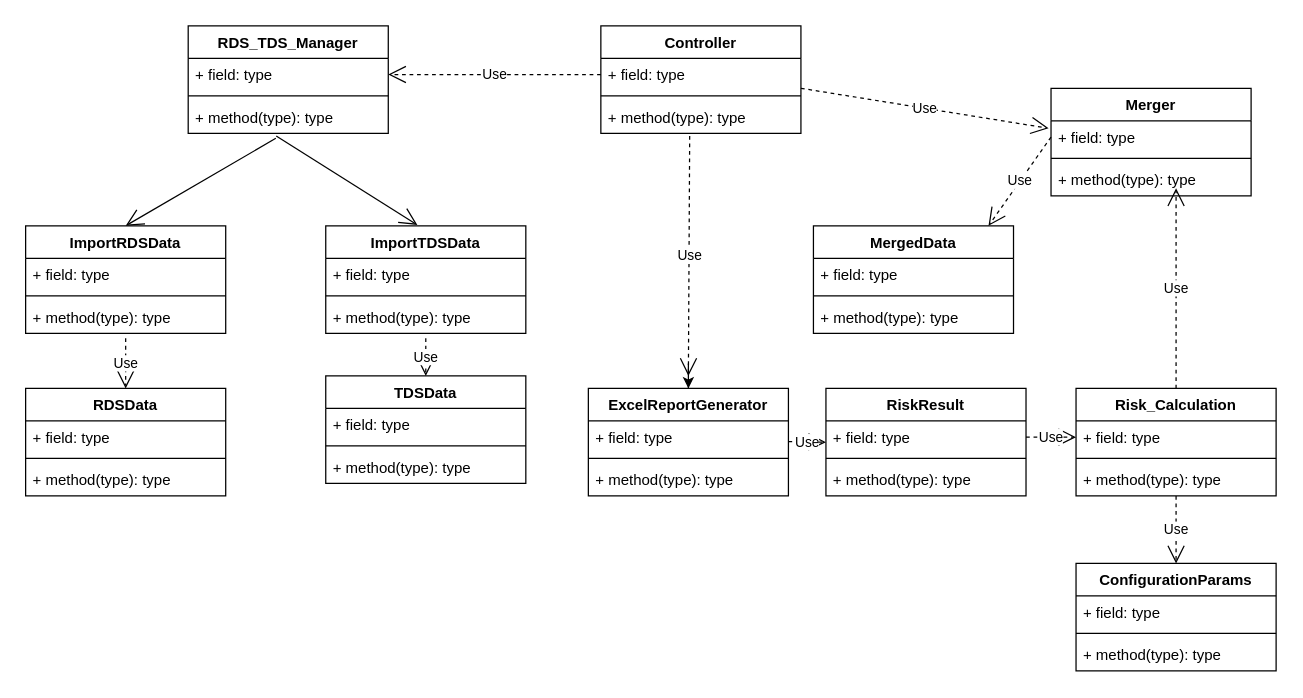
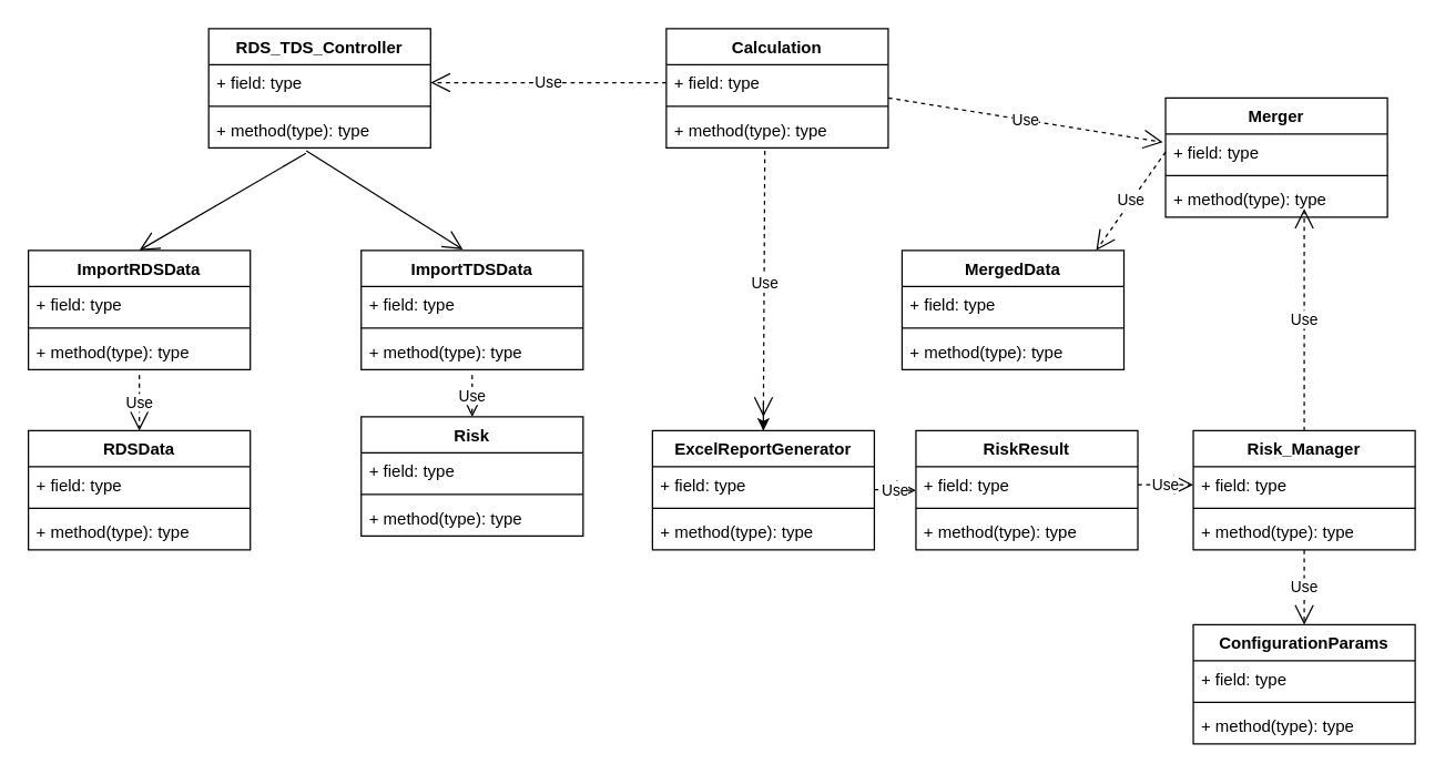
  <mxCell id="0" />
  <mxCell id="1" parent="0" />
  <mxCell id="2" value="ImportRDSData" style="swimlane;fontStyle=1;align=center;verticalAlign=top;childLayout=stackLayout;horizontal=1;startSize=26;horizontalStack=0;resizeParent=1;resizeParentMax=0;resizeLast=0;collapsible=1;marginBottom=0;" vertex="1" parent="1"><mxGeometry x="20" y="180" width="160" height="86" as="geometry" /></mxCell>
  <mxCell id="3" value="+ field: type" style="text;strokeColor=none;fillColor=none;align=left;verticalAlign=top;spacingLeft=4;spacingRight=4;overflow=hidden;rotatable=0;points=[[0,0.5],[1,0.5]];portConstraint=eastwest;" vertex="1" parent="2"><mxGeometry y="26" width="160" height="26" as="geometry" /></mxCell>
  <mxCell id="4" value="" style="line;strokeWidth=1;fillColor=none;align=left;verticalAlign=middle;spacingTop=-1;spacingLeft=3;spacingRight=3;rotatable=0;labelPosition=right;points=[];portConstraint=eastwest;" vertex="1" parent="2"><mxGeometry y="52" width="160" height="8" as="geometry" /></mxCell>
  <mxCell id="5" value="+ method(type): type" style="text;strokeColor=none;fillColor=none;align=left;verticalAlign=top;spacingLeft=4;spacingRight=4;overflow=hidden;rotatable=0;points=[[0,0.5],[1,0.5]];portConstraint=eastwest;" vertex="1" parent="2"><mxGeometry y="60" width="160" height="26" as="geometry" /></mxCell>
  <mxCell id="6" value="ImportTDSData" style="swimlane;fontStyle=1;align=center;verticalAlign=top;childLayout=stackLayout;horizontal=1;startSize=26;horizontalStack=0;resizeParent=1;resizeParentMax=0;resizeLast=0;collapsible=1;marginBottom=0;" vertex="1" parent="1"><mxGeometry x="260" y="180" width="160" height="86" as="geometry" /></mxCell>
  <mxCell id="7" value="+ field: type" style="text;strokeColor=none;fillColor=none;align=left;verticalAlign=top;spacingLeft=4;spacingRight=4;overflow=hidden;rotatable=0;points=[[0,0.5],[1,0.5]];portConstraint=eastwest;" vertex="1" parent="6"><mxGeometry y="26" width="160" height="26" as="geometry" /></mxCell>
  <mxCell id="8" value="" style="line;strokeWidth=1;fillColor=none;align=left;verticalAlign=middle;spacingTop=-1;spacingLeft=3;spacingRight=3;rotatable=0;labelPosition=right;points=[];portConstraint=eastwest;" vertex="1" parent="6"><mxGeometry y="52" width="160" height="8" as="geometry" /></mxCell>
  <mxCell id="9" value="+ method(type): type" style="text;strokeColor=none;fillColor=none;align=left;verticalAlign=top;spacingLeft=4;spacingRight=4;overflow=hidden;rotatable=0;points=[[0,0.5],[1,0.5]];portConstraint=eastwest;" vertex="1" parent="6"><mxGeometry y="60" width="160" height="26" as="geometry" /></mxCell>
- <mxCell id="10" value="RDS_TDS_Manager" style="swimlane;fontStyle=1;align=center;verticalAlign=top;childLayout=stackLayout;horizontal=1;startSize=26;horizontalStack=0;resizeParent=1;resizeParentMax=0;resizeLast=0;collapsible=1;marginBottom=0;" vertex="1" parent="1"><mxGeometry x="150" y="20" width="160" height="86" as="geometry" /></mxCell>
+ <mxCell id="10" value="RDS_TDS_Controller" style="swimlane;fontStyle=1;align=center;verticalAlign=top;childLayout=stackLayout;horizontal=1;startSize=26;horizontalStack=0;resizeParent=1;resizeParentMax=0;resizeLast=0;collapsible=1;marginBottom=0;" vertex="1" parent="1"><mxGeometry x="150" y="20" width="160" height="86" as="geometry" /></mxCell>
  <mxCell id="11" value="+ field: type" style="text;strokeColor=none;fillColor=none;align=left;verticalAlign=top;spacingLeft=4;spacingRight=4;overflow=hidden;rotatable=0;points=[[0,0.5],[1,0.5]];portConstraint=eastwest;" vertex="1" parent="10"><mxGeometry y="26" width="160" height="26" as="geometry" /></mxCell>
  <mxCell id="12" value="" style="line;strokeWidth=1;fillColor=none;align=left;verticalAlign=middle;spacingTop=-1;spacingLeft=3;spacingRight=3;rotatable=0;labelPosition=right;points=[];portConstraint=eastwest;" vertex="1" parent="10"><mxGeometry y="52" width="160" height="8" as="geometry" /></mxCell>
  <mxCell id="13" value="+ method(type): type" style="text;strokeColor=none;fillColor=none;align=left;verticalAlign=top;spacingLeft=4;spacingRight=4;overflow=hidden;rotatable=0;points=[[0,0.5],[1,0.5]];portConstraint=eastwest;" vertex="1" parent="10"><mxGeometry y="60" width="160" height="26" as="geometry" /></mxCell>
  <mxCell id="14" value="Merger" style="swimlane;fontStyle=1;align=center;verticalAlign=top;childLayout=stackLayout;horizontal=1;startSize=26;horizontalStack=0;resizeParent=1;resizeParentMax=0;resizeLast=0;collapsible=1;marginBottom=0;" vertex="1" parent="1"><mxGeometry x="840" y="70" width="160" height="86" as="geometry" /></mxCell>
  <mxCell id="15" value="+ field: type" style="text;strokeColor=none;fillColor=none;align=left;verticalAlign=top;spacingLeft=4;spacingRight=4;overflow=hidden;rotatable=0;points=[[0,0.5],[1,0.5]];portConstraint=eastwest;" vertex="1" parent="14"><mxGeometry y="26" width="160" height="26" as="geometry" /></mxCell>
  <mxCell id="16" value="" style="line;strokeWidth=1;fillColor=none;align=left;verticalAlign=middle;spacingTop=-1;spacingLeft=3;spacingRight=3;rotatable=0;labelPosition=right;points=[];portConstraint=eastwest;" vertex="1" parent="14"><mxGeometry y="52" width="160" height="8" as="geometry" /></mxCell>
  <mxCell id="17" value="+ method(type): type" style="text;strokeColor=none;fillColor=none;align=left;verticalAlign=top;spacingLeft=4;spacingRight=4;overflow=hidden;rotatable=0;points=[[0,0.5],[1,0.5]];portConstraint=eastwest;" vertex="1" parent="14"><mxGeometry y="60" width="160" height="26" as="geometry" /></mxCell>
- <mxCell id="18" value="Risk_Calculation" style="swimlane;fontStyle=1;align=center;verticalAlign=top;childLayout=stackLayout;horizontal=1;startSize=26;horizontalStack=0;resizeParent=1;resizeParentMax=0;resizeLast=0;collapsible=1;marginBottom=0;" vertex="1" parent="1"><mxGeometry x="860" y="310" width="160" height="86" as="geometry" /></mxCell>
+ <mxCell id="18" value="Risk_Manager" style="swimlane;fontStyle=1;align=center;verticalAlign=top;childLayout=stackLayout;horizontal=1;startSize=26;horizontalStack=0;resizeParent=1;resizeParentMax=0;resizeLast=0;collapsible=1;marginBottom=0;" vertex="1" parent="1"><mxGeometry x="860" y="310" width="160" height="86" as="geometry" /></mxCell>
  <mxCell id="19" value="+ field: type" style="text;strokeColor=none;fillColor=none;align=left;verticalAlign=top;spacingLeft=4;spacingRight=4;overflow=hidden;rotatable=0;points=[[0,0.5],[1,0.5]];portConstraint=eastwest;" vertex="1" parent="18"><mxGeometry y="26" width="160" height="26" as="geometry" /></mxCell>
  <mxCell id="20" value="" style="line;strokeWidth=1;fillColor=none;align=left;verticalAlign=middle;spacingTop=-1;spacingLeft=3;spacingRight=3;rotatable=0;labelPosition=right;points=[];portConstraint=eastwest;" vertex="1" parent="18"><mxGeometry y="52" width="160" height="8" as="geometry" /></mxCell>
  <mxCell id="21" value="+ method(type): type" style="text;strokeColor=none;fillColor=none;align=left;verticalAlign=top;spacingLeft=4;spacingRight=4;overflow=hidden;rotatable=0;points=[[0,0.5],[1,0.5]];portConstraint=eastwest;" vertex="1" parent="18"><mxGeometry y="60" width="160" height="26" as="geometry" /></mxCell>
  <mxCell id="22" value="RDSData" style="swimlane;fontStyle=1;align=center;verticalAlign=top;childLayout=stackLayout;horizontal=1;startSize=26;horizontalStack=0;resizeParent=1;resizeParentMax=0;resizeLast=0;collapsible=1;marginBottom=0;" vertex="1" parent="1"><mxGeometry x="20" y="310" width="160" height="86" as="geometry" /></mxCell>
  <mxCell id="23" value="+ field: type" style="text;strokeColor=none;fillColor=none;align=left;verticalAlign=top;spacingLeft=4;spacingRight=4;overflow=hidden;rotatable=0;points=[[0,0.5],[1,0.5]];portConstraint=eastwest;" vertex="1" parent="22"><mxGeometry y="26" width="160" height="26" as="geometry" /></mxCell>
  <mxCell id="24" value="" style="line;strokeWidth=1;fillColor=none;align=left;verticalAlign=middle;spacingTop=-1;spacingLeft=3;spacingRight=3;rotatable=0;labelPosition=right;points=[];portConstraint=eastwest;" vertex="1" parent="22"><mxGeometry y="52" width="160" height="8" as="geometry" /></mxCell>
  <mxCell id="25" value="+ method(type): type" style="text;strokeColor=none;fillColor=none;align=left;verticalAlign=top;spacingLeft=4;spacingRight=4;overflow=hidden;rotatable=0;points=[[0,0.5],[1,0.5]];portConstraint=eastwest;" vertex="1" parent="22"><mxGeometry y="60" width="160" height="26" as="geometry" /></mxCell>
- <mxCell id="26" value="TDSData" style="swimlane;fontStyle=1;align=center;verticalAlign=top;childLayout=stackLayout;horizontal=1;startSize=26;horizontalStack=0;resizeParent=1;resizeParentMax=0;resizeLast=0;collapsible=1;marginBottom=0;" vertex="1" parent="1"><mxGeometry x="260" y="300" width="160" height="86" as="geometry" /></mxCell>
+ <mxCell id="26" value="Risk" style="swimlane;fontStyle=1;align=center;verticalAlign=top;childLayout=stackLayout;horizontal=1;startSize=26;horizontalStack=0;resizeParent=1;resizeParentMax=0;resizeLast=0;collapsible=1;marginBottom=0;" vertex="1" parent="1"><mxGeometry x="260" y="300" width="160" height="86" as="geometry" /></mxCell>
  <mxCell id="27" value="+ field: type" style="text;strokeColor=none;fillColor=none;align=left;verticalAlign=top;spacingLeft=4;spacingRight=4;overflow=hidden;rotatable=0;points=[[0,0.5],[1,0.5]];portConstraint=eastwest;" vertex="1" parent="26"><mxGeometry y="26" width="160" height="26" as="geometry" /></mxCell>
  <mxCell id="28" value="" style="line;strokeWidth=1;fillColor=none;align=left;verticalAlign=middle;spacingTop=-1;spacingLeft=3;spacingRight=3;rotatable=0;labelPosition=right;points=[];portConstraint=eastwest;" vertex="1" parent="26"><mxGeometry y="52" width="160" height="8" as="geometry" /></mxCell>
  <mxCell id="29" value="+ method(type): type" style="text;strokeColor=none;fillColor=none;align=left;verticalAlign=top;spacingLeft=4;spacingRight=4;overflow=hidden;rotatable=0;points=[[0,0.5],[1,0.5]];portConstraint=eastwest;" vertex="1" parent="26"><mxGeometry y="60" width="160" height="26" as="geometry" /></mxCell>
  <mxCell id="30" value="MergedData" style="swimlane;fontStyle=1;align=center;verticalAlign=top;childLayout=stackLayout;horizontal=1;startSize=26;horizontalStack=0;resizeParent=1;resizeParentMax=0;resizeLast=0;collapsible=1;marginBottom=0;" vertex="1" parent="1"><mxGeometry x="650" y="180" width="160" height="86" as="geometry" /></mxCell>
  <mxCell id="31" value="+ field: type" style="text;strokeColor=none;fillColor=none;align=left;verticalAlign=top;spacingLeft=4;spacingRight=4;overflow=hidden;rotatable=0;points=[[0,0.5],[1,0.5]];portConstraint=eastwest;" vertex="1" parent="30"><mxGeometry y="26" width="160" height="26" as="geometry" /></mxCell>
  <mxCell id="32" value="" style="line;strokeWidth=1;fillColor=none;align=left;verticalAlign=middle;spacingTop=-1;spacingLeft=3;spacingRight=3;rotatable=0;labelPosition=right;points=[];portConstraint=eastwest;" vertex="1" parent="30"><mxGeometry y="52" width="160" height="8" as="geometry" /></mxCell>
  <mxCell id="33" value="+ method(type): type" style="text;strokeColor=none;fillColor=none;align=left;verticalAlign=top;spacingLeft=4;spacingRight=4;overflow=hidden;rotatable=0;points=[[0,0.5],[1,0.5]];portConstraint=eastwest;" vertex="1" parent="30"><mxGeometry y="60" width="160" height="26" as="geometry" /></mxCell>
  <mxCell id="34" value="RiskResult" style="swimlane;fontStyle=1;align=center;verticalAlign=top;childLayout=stackLayout;horizontal=1;startSize=26;horizontalStack=0;resizeParent=1;resizeParentMax=0;resizeLast=0;collapsible=1;marginBottom=0;" vertex="1" parent="1"><mxGeometry x="660" y="310" width="160" height="86" as="geometry" /></mxCell>
  <mxCell id="35" value="+ field: type" style="text;strokeColor=none;fillColor=none;align=left;verticalAlign=top;spacingLeft=4;spacingRight=4;overflow=hidden;rotatable=0;points=[[0,0.5],[1,0.5]];portConstraint=eastwest;" vertex="1" parent="34"><mxGeometry y="26" width="160" height="26" as="geometry" /></mxCell>
  <mxCell id="36" value="Use" style="endArrow=open;endSize=12;dashed=1;html=1;rounded=0;" edge="1" parent="34"><mxGeometry width="160" relative="1" as="geometry"><mxPoint x="-30" y="42.5" as="sourcePoint" /><mxPoint y="43" as="targetPoint" /></mxGeometry></mxCell>
  <mxCell id="37" value="" style="line;strokeWidth=1;fillColor=none;align=left;verticalAlign=middle;spacingTop=-1;spacingLeft=3;spacingRight=3;rotatable=0;labelPosition=right;points=[];portConstraint=eastwest;" vertex="1" parent="34"><mxGeometry y="52" width="160" height="8" as="geometry" /></mxCell>
  <mxCell id="38" value="+ method(type): type" style="text;strokeColor=none;fillColor=none;align=left;verticalAlign=top;spacingLeft=4;spacingRight=4;overflow=hidden;rotatable=0;points=[[0,0.5],[1,0.5]];portConstraint=eastwest;" vertex="1" parent="34"><mxGeometry y="60" width="160" height="26" as="geometry" /></mxCell>
  <mxCell id="39" value="ConfigurationParams" style="swimlane;fontStyle=1;align=center;verticalAlign=top;childLayout=stackLayout;horizontal=1;startSize=26;horizontalStack=0;resizeParent=1;resizeParentMax=0;resizeLast=0;collapsible=1;marginBottom=0;" vertex="1" parent="1"><mxGeometry x="860" y="450" width="160" height="86" as="geometry" /></mxCell>
  <mxCell id="40" value="+ field: type" style="text;strokeColor=none;fillColor=none;align=left;verticalAlign=top;spacingLeft=4;spacingRight=4;overflow=hidden;rotatable=0;points=[[0,0.5],[1,0.5]];portConstraint=eastwest;" vertex="1" parent="39"><mxGeometry y="26" width="160" height="26" as="geometry" /></mxCell>
  <mxCell id="41" value="" style="line;strokeWidth=1;fillColor=none;align=left;verticalAlign=middle;spacingTop=-1;spacingLeft=3;spacingRight=3;rotatable=0;labelPosition=right;points=[];portConstraint=eastwest;" vertex="1" parent="39"><mxGeometry y="52" width="160" height="8" as="geometry" /></mxCell>
  <mxCell id="42" value="+ method(type): type" style="text;strokeColor=none;fillColor=none;align=left;verticalAlign=top;spacingLeft=4;spacingRight=4;overflow=hidden;rotatable=0;points=[[0,0.5],[1,0.5]];portConstraint=eastwest;" vertex="1" parent="39"><mxGeometry y="60" width="160" height="26" as="geometry" /></mxCell>
- <mxCell id="43" value="Controller" style="swimlane;fontStyle=1;align=center;verticalAlign=top;childLayout=stackLayout;horizontal=1;startSize=26;horizontalStack=0;resizeParent=1;resizeParentMax=0;resizeLast=0;collapsible=1;marginBottom=0;" vertex="1" parent="1"><mxGeometry x="480" y="20" width="160" height="86" as="geometry" /></mxCell>
+ <mxCell id="43" value="Calculation" style="swimlane;fontStyle=1;align=center;verticalAlign=top;childLayout=stackLayout;horizontal=1;startSize=26;horizontalStack=0;resizeParent=1;resizeParentMax=0;resizeLast=0;collapsible=1;marginBottom=0;" vertex="1" parent="1"><mxGeometry x="480" y="20" width="160" height="86" as="geometry" /></mxCell>
  <mxCell id="44" value="+ field: type" style="text;strokeColor=none;fillColor=none;align=left;verticalAlign=top;spacingLeft=4;spacingRight=4;overflow=hidden;rotatable=0;points=[[0,0.5],[1,0.5]];portConstraint=eastwest;" vertex="1" parent="43"><mxGeometry y="26" width="160" height="26" as="geometry" /></mxCell>
  <mxCell id="45" value="" style="line;strokeWidth=1;fillColor=none;align=left;verticalAlign=middle;spacingTop=-1;spacingLeft=3;spacingRight=3;rotatable=0;labelPosition=right;points=[];portConstraint=eastwest;" vertex="1" parent="43"><mxGeometry y="52" width="160" height="8" as="geometry" /></mxCell>
  <mxCell id="46" value="+ method(type): type" style="text;strokeColor=none;fillColor=none;align=left;verticalAlign=top;spacingLeft=4;spacingRight=4;overflow=hidden;rotatable=0;points=[[0,0.5],[1,0.5]];portConstraint=eastwest;" vertex="1" parent="43"><mxGeometry y="60" width="160" height="26" as="geometry" /></mxCell>
  <mxCell id="47" style="edgeStyle=orthogonalEdgeStyle;rounded=0;orthogonalLoop=1;jettySize=auto;html=1;" edge="1" parent="1" source="48"><mxGeometry relative="1" as="geometry"><mxPoint x="550" y="310" as="targetPoint" /></mxGeometry></mxCell>
  <mxCell id="48" value="ExcelReportGenerator" style="swimlane;fontStyle=1;align=center;verticalAlign=top;childLayout=stackLayout;horizontal=1;startSize=26;horizontalStack=0;resizeParent=1;resizeParentMax=0;resizeLast=0;collapsible=1;marginBottom=0;" vertex="1" parent="1"><mxGeometry x="470" y="310" width="160" height="86" as="geometry" /></mxCell>
  <mxCell id="49" value="+ field: type" style="text;strokeColor=none;fillColor=none;align=left;verticalAlign=top;spacingLeft=4;spacingRight=4;overflow=hidden;rotatable=0;points=[[0,0.5],[1,0.5]];portConstraint=eastwest;" vertex="1" parent="48"><mxGeometry y="26" width="160" height="26" as="geometry" /></mxCell>
  <mxCell id="50" value="" style="line;strokeWidth=1;fillColor=none;align=left;verticalAlign=middle;spacingTop=-1;spacingLeft=3;spacingRight=3;rotatable=0;labelPosition=right;points=[];portConstraint=eastwest;" vertex="1" parent="48"><mxGeometry y="52" width="160" height="8" as="geometry" /></mxCell>
  <mxCell id="51" value="+ method(type): type" style="text;strokeColor=none;fillColor=none;align=left;verticalAlign=top;spacingLeft=4;spacingRight=4;overflow=hidden;rotatable=0;points=[[0,0.5],[1,0.5]];portConstraint=eastwest;" vertex="1" parent="48"><mxGeometry y="60" width="160" height="26" as="geometry" /></mxCell>
  <mxCell id="52" value="Use" style="endArrow=open;endSize=12;dashed=1;html=1;rounded=0;entryX=0.5;entryY=0;entryDx=0;entryDy=0;" edge="1" parent="1" source="21" target="39"><mxGeometry width="160" relative="1" as="geometry"><mxPoint x="300" y="370" as="sourcePoint" /><mxPoint x="460" y="370" as="targetPoint" /></mxGeometry></mxCell>
  <mxCell id="53" value="Use" style="endArrow=open;endSize=12;dashed=1;html=1;rounded=0;entryX=0.5;entryY=0;entryDx=0;entryDy=0;exitX=0.5;exitY=1.154;exitDx=0;exitDy=0;exitPerimeter=0;" edge="1" parent="1" source="9" target="26"><mxGeometry width="160" relative="1" as="geometry"><mxPoint x="300" y="370" as="sourcePoint" /><mxPoint x="460" y="370" as="targetPoint" /></mxGeometry></mxCell>
  <mxCell id="54" value="Use" style="endArrow=open;endSize=12;dashed=1;html=1;rounded=0;" edge="1" parent="1" target="22"><mxGeometry width="160" relative="1" as="geometry"><mxPoint x="100" y="270" as="sourcePoint" /><mxPoint x="460" y="370" as="targetPoint" /></mxGeometry></mxCell>
  <mxCell id="55" value="Use" style="endArrow=open;endSize=12;dashed=1;html=1;rounded=0;entryX=0;entryY=0.5;entryDx=0;entryDy=0;exitX=1;exitY=0.5;exitDx=0;exitDy=0;" edge="1" parent="1" source="35" target="19"><mxGeometry width="160" relative="1" as="geometry"><mxPoint x="300" y="370" as="sourcePoint" /><mxPoint x="460" y="370" as="targetPoint" /></mxGeometry></mxCell>
  <mxCell id="56" value="Use" style="endArrow=open;endSize=12;dashed=1;html=1;rounded=0;exitX=0.5;exitY=0;exitDx=0;exitDy=0;" edge="1" parent="1" source="18"><mxGeometry width="160" relative="1" as="geometry"><mxPoint x="300" y="370" as="sourcePoint" /><mxPoint x="940" y="150" as="targetPoint" /></mxGeometry></mxCell>
  <mxCell id="57" value="" style="endArrow=open;endFill=1;endSize=12;html=1;rounded=0;exitX=0.44;exitY=1.085;exitDx=0;exitDy=0;exitPerimeter=0;entryX=0.458;entryY=-0.008;entryDx=0;entryDy=0;entryPerimeter=0;" edge="1" parent="1" source="13" target="6"><mxGeometry width="160" relative="1" as="geometry"><mxPoint x="390" y="370" as="sourcePoint" /><mxPoint x="550" y="370" as="targetPoint" /></mxGeometry></mxCell>
  <mxCell id="58" value="" style="endArrow=open;endFill=1;endSize=12;html=1;rounded=0;entryX=0.5;entryY=0;entryDx=0;entryDy=0;exitX=0.438;exitY=1.154;exitDx=0;exitDy=0;exitPerimeter=0;" edge="1" parent="1" source="13" target="2"><mxGeometry width="160" relative="1" as="geometry"><mxPoint x="390" y="370" as="sourcePoint" /><mxPoint x="550" y="370" as="targetPoint" /></mxGeometry></mxCell>
  <mxCell id="59" value="Use" style="endArrow=open;endSize=12;dashed=1;html=1;rounded=0;exitX=1;exitY=0.923;exitDx=0;exitDy=0;exitPerimeter=0;entryX=-0.012;entryY=0.231;entryDx=0;entryDy=0;entryPerimeter=0;" edge="1" parent="1" source="44" target="15"><mxGeometry width="160" relative="1" as="geometry"><mxPoint x="390" y="270" as="sourcePoint" /><mxPoint x="550" y="270" as="targetPoint" /></mxGeometry></mxCell>
  <mxCell id="60" value="Use" style="endArrow=open;endSize=12;dashed=1;html=1;rounded=0;exitX=0.444;exitY=1.085;exitDx=0;exitDy=0;exitPerimeter=0;" edge="1" parent="1" source="46"><mxGeometry width="160" relative="1" as="geometry"><mxPoint x="390" y="270" as="sourcePoint" /><mxPoint x="550" y="300" as="targetPoint" /></mxGeometry></mxCell>
  <mxCell id="61" value="Use" style="endArrow=open;endSize=12;dashed=1;html=1;rounded=0;exitX=0;exitY=0.5;exitDx=0;exitDy=0;entryX=1;entryY=0.5;entryDx=0;entryDy=0;" edge="1" parent="1" source="44" target="11"><mxGeometry width="160" relative="1" as="geometry"><mxPoint x="390" y="270" as="sourcePoint" /><mxPoint x="550" y="270" as="targetPoint" /></mxGeometry></mxCell>
  <mxCell id="62" value="Use" style="endArrow=open;endSize=12;dashed=1;html=1;rounded=0;exitX=0;exitY=0.5;exitDx=0;exitDy=0;entryX=0.875;entryY=0;entryDx=0;entryDy=0;entryPerimeter=0;" edge="1" parent="1" source="15" target="30"><mxGeometry width="160" relative="1" as="geometry"><mxPoint x="830" y="120" as="sourcePoint" /><mxPoint x="550" y="270" as="targetPoint" /></mxGeometry></mxCell>
